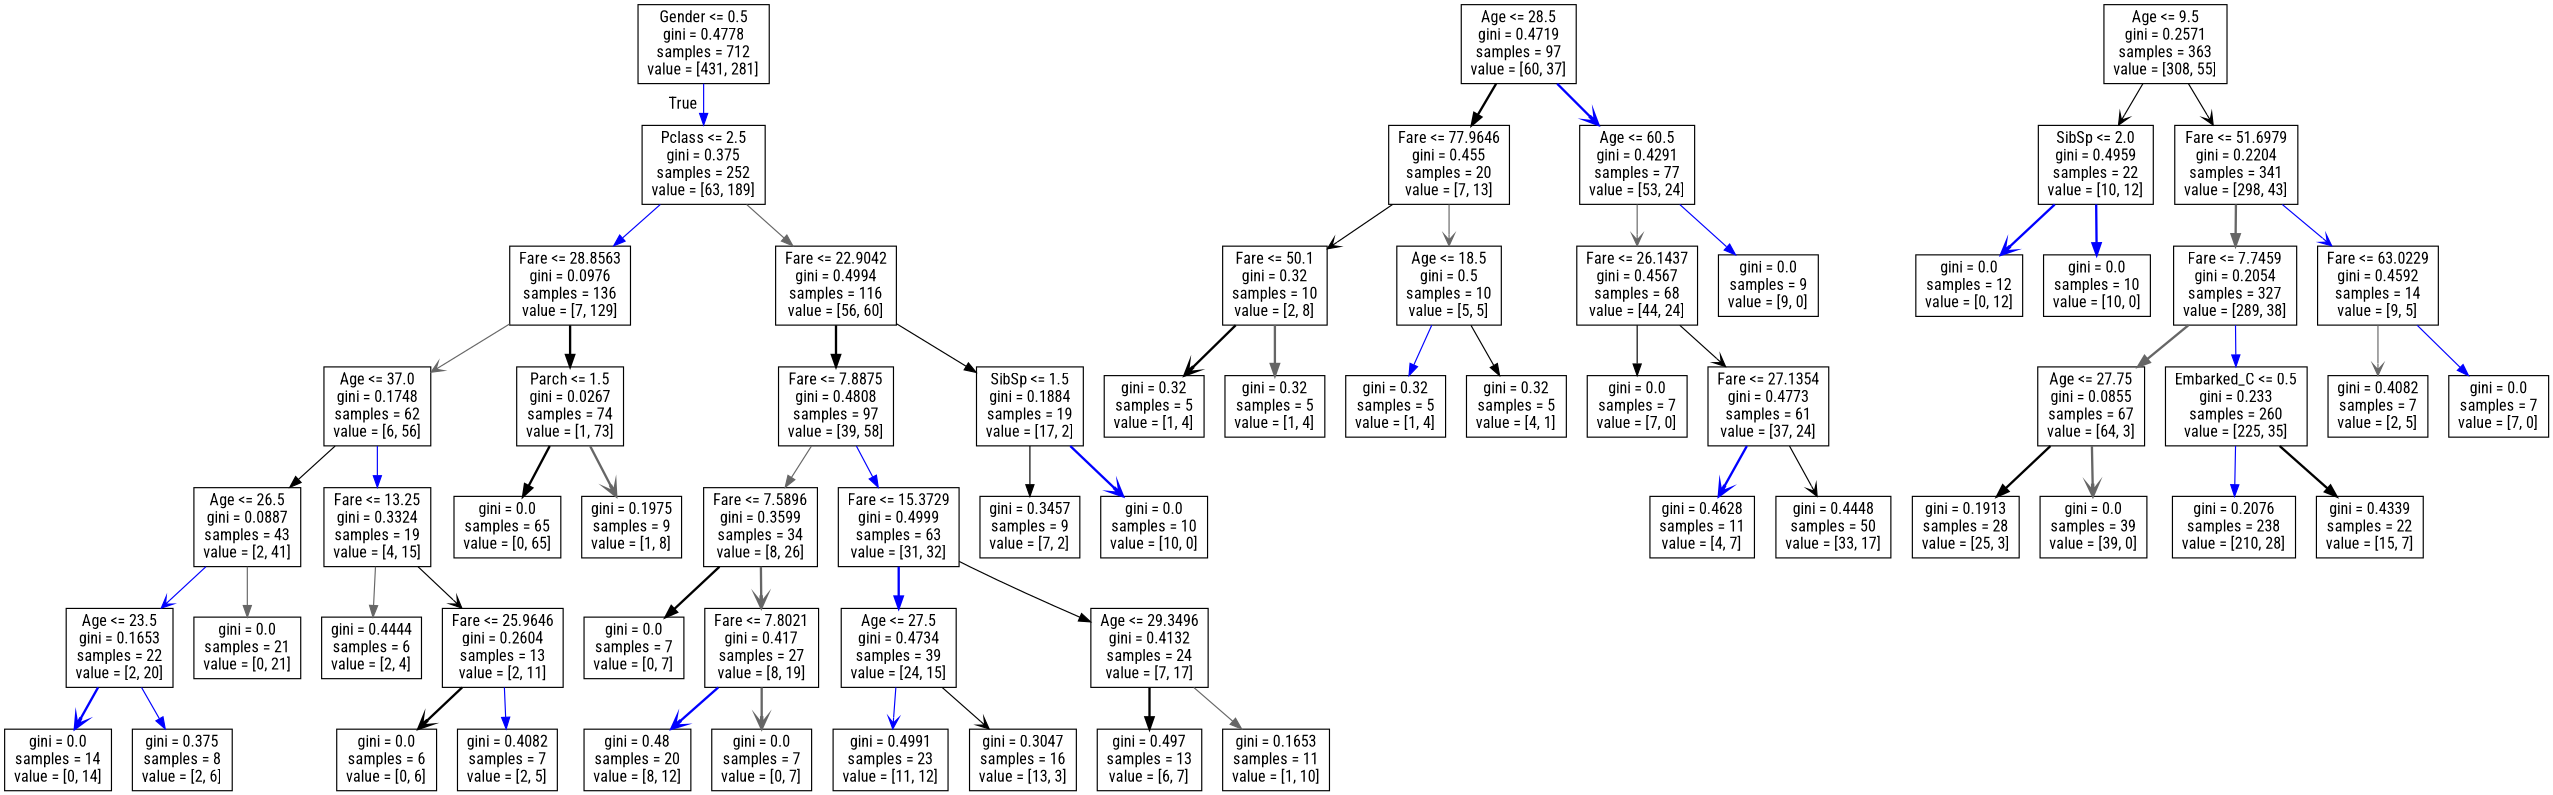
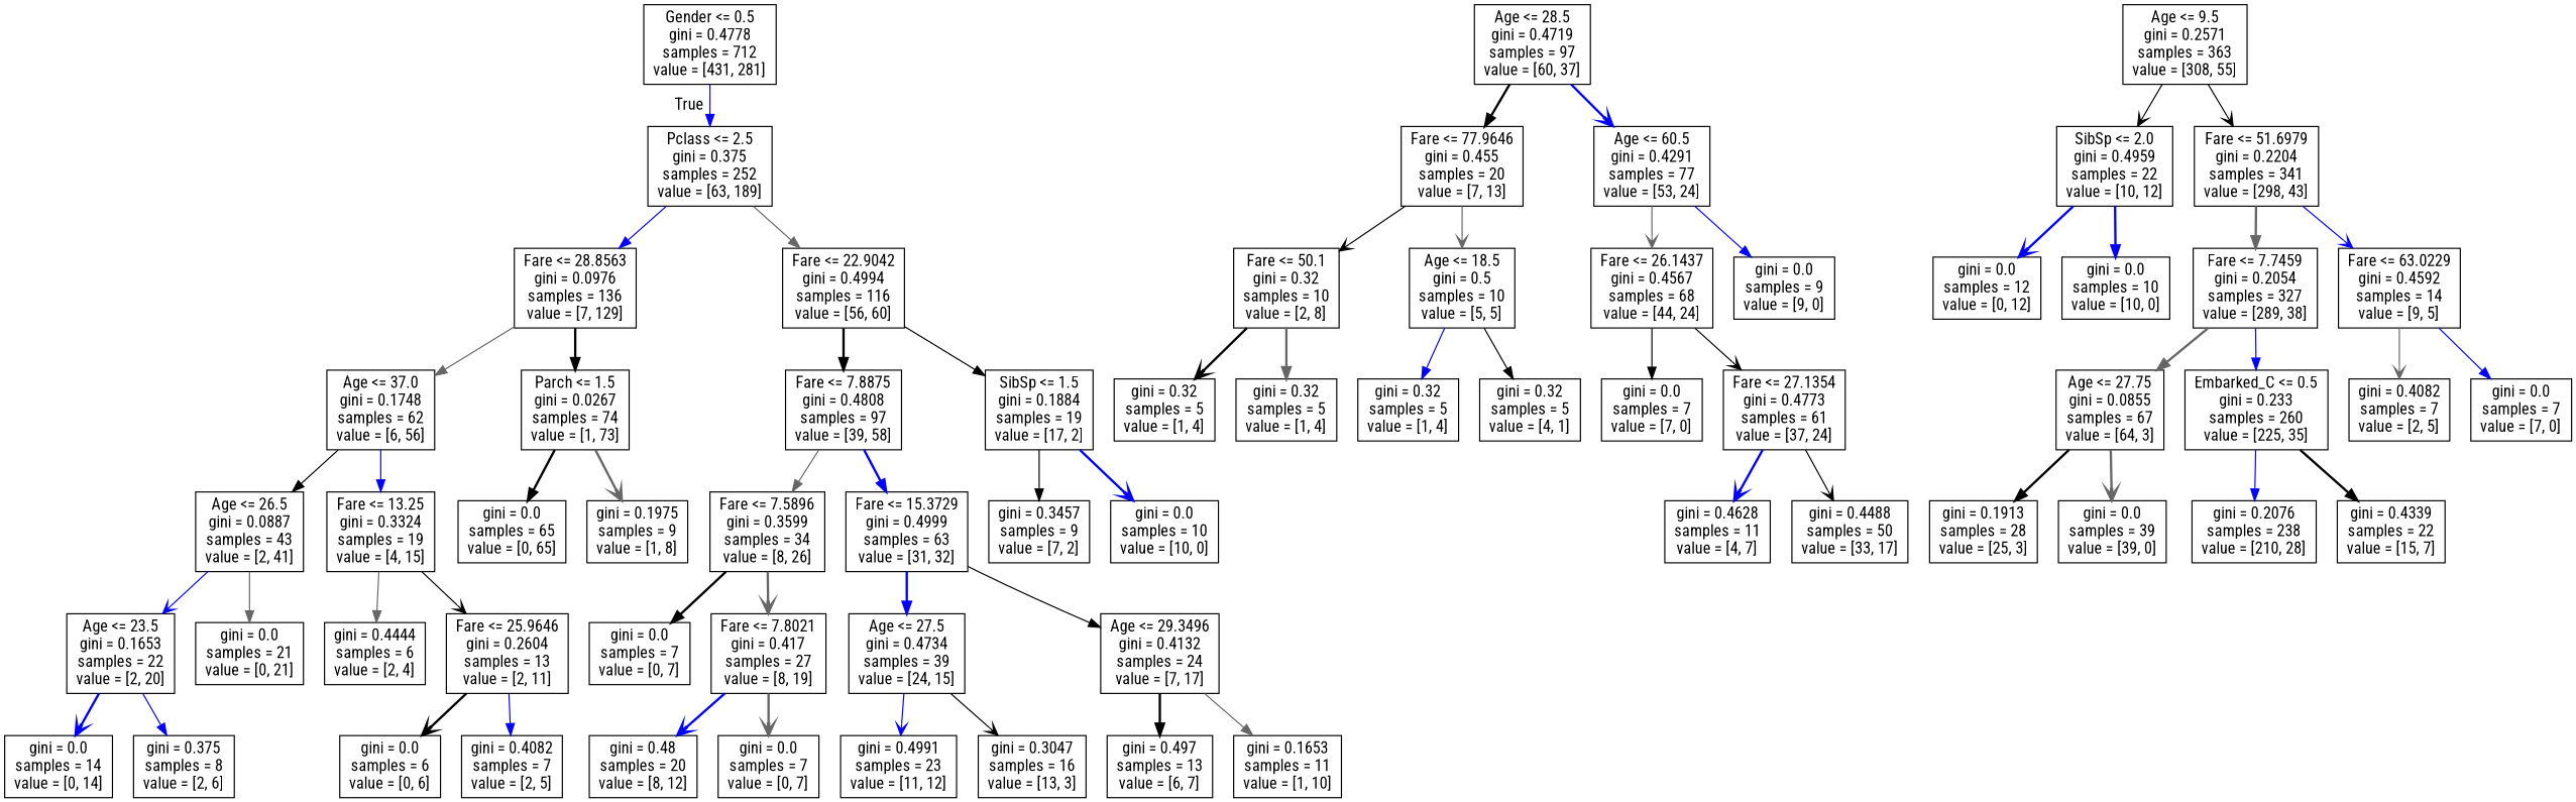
  digraph {
    fontname="Roboto Condensed"
    node [fontname="Roboto Condensed" shape=box]
    edge [arrowhead=normal color=black fontname="Roboto Condensed" style=solid]
    n1 [label="Gender <= 0.5\ngini = 0.4778\nsamples = 712\nvalue = [431, 281]"]
    n2 [label="Pclass <= 2.5\ngini = 0.375\nsamples = 252\nvalue = [63, 189]"]
    n3 [label="Fare <= 28.8563\ngini = 0.0976\nsamples = 136\nvalue = [7, 129]"]
    n4 [label="Fare <= 22.9042\ngini = 0.4994\nsamples = 116\nvalue = [56, 60]"]
    n5 [label="Age <= 37.0\ngini = 0.1748\nsamples = 62\nvalue = [6, 56]"]
    n6 [label="Parch <= 1.5\ngini = 0.0267\nsamples = 74\nvalue = [1, 73]"]
    n7 [label="Fare <= 7.8875\ngini = 0.4808\nsamples = 97\nvalue = [39, 58]"]
    n8 [label="SibSp <= 1.5\ngini = 0.1884\nsamples = 19\nvalue = [17, 2]"]
    n9 [label="Age <= 26.5\ngini = 0.0887\nsamples = 43\nvalue = [2, 41]"]
    n10 [label="Fare <= 13.25\ngini = 0.3324\nsamples = 19\nvalue = [4, 15]"]
    n11 [label="gini = 0.0\nsamples = 65\nvalue = [0, 65]"]
    n12 [label="gini = 0.1975\nsamples = 9\nvalue = [1, 8]"]
    n13 [label="Age <= 23.5\ngini = 0.1653\nsamples = 22\nvalue = [2, 20]"]
    n14 [label="gini = 0.0\nsamples = 21\nvalue = [0, 21]"]
    n15 [label="gini = 0.4444\nsamples = 6\nvalue = [2, 4]"]
    n16 [label="Fare <= 25.9646\ngini = 0.2604\nsamples = 13\nvalue = [2, 11]"]
    n17 [label="gini = 0.0\nsamples = 14\nvalue = [0, 14]"]
    n18 [label="gini = 0.375\nsamples = 8\nvalue = [2, 6]"]
    n19 [label="gini = 0.0\nsamples = 6\nvalue = [0, 6]"]
    n20 [label="gini = 0.4082\nsamples = 7\nvalue = [2, 5]"]
    n21 [label="Fare <= 7.5896\ngini = 0.3599\nsamples = 34\nvalue = [8, 26]"]
    n22 [label="Fare <= 15.3729\ngini = 0.4999\nsamples = 63\nvalue = [31, 32]"]
    n23 [label="gini = 0.3457\nsamples = 9\nvalue = [7, 2]"]
    n24 [label="gini = 0.0\nsamples = 10\nvalue = [10, 0]"]
    n25 [label="gini = 0.0\nsamples = 7\nvalue = [0, 7]"]
    n26 [label="Fare <= 7.8021\ngini = 0.417\nsamples = 27\nvalue = [8, 19]"]
    n27 [label="Age <= 27.5\ngini = 0.4734\nsamples = 39\nvalue = [24, 15]"]
    n28 [label="Age <= 29.3496\ngini = 0.4132\nsamples = 24\nvalue = [7, 17]"]
    n29 [label="gini = 0.48\nsamples = 20\nvalue = [8, 12]"]
    n30 [label="gini = 0.0\nsamples = 7\nvalue = [0, 7]"]
    n31 [label="gini = 0.4991\nsamples = 23\nvalue = [11, 12]"]
    n32 [label="gini = 0.3047\nsamples = 16\nvalue = [13, 3]"]
    n33 [label="gini = 0.497\nsamples = 13\nvalue = [6, 7]"]
    n34 [label="gini = 0.1653\nsamples = 11\nvalue = [1, 10]"]
    n35 [label="Age <= 28.5\ngini = 0.4719\nsamples = 97\nvalue = [60, 37]"]
    n36 [label="Fare <= 77.9646\ngini = 0.455\nsamples = 20\nvalue = [7, 13]"]
    n37 [label="Age <= 60.5\ngini = 0.4291\nsamples = 77\nvalue = [53, 24]"]
    n38 [label="Age <= 9.5\ngini = 0.2571\nsamples = 363\nvalue = [308, 55]"]
    n39 [label="SibSp <= 2.0\ngini = 0.4959\nsamples = 22\nvalue = [10, 12]"]
    n40 [label="Fare <= 51.6979\ngini = 0.2204\nsamples = 341\nvalue = [298, 43]"]
    n41 [label="Fare <= 50.1\ngini = 0.32\nsamples = 10\nvalue = [2, 8]"]
    n42 [label="Age <= 18.5\ngini = 0.5\nsamples = 10\nvalue = [5, 5]"]
    n43 [label="Fare <= 26.1437\ngini = 0.4567\nsamples = 68\nvalue = [44, 24]"]
    n44 [label="gini = 0.0\nsamples = 9\nvalue = [9, 0]"]
    n45 [label="gini = 0.32\nsamples = 5\nvalue = [1, 4]"]
    n46 [label="gini = 0.32\nsamples = 5\nvalue = [1, 4]"]
    n47 [label="gini = 0.32\nsamples = 5\nvalue = [1, 4]"]
    n48 [label="gini = 0.32\nsamples = 5\nvalue = [4, 1]"]
    n49 [label="gini = 0.0\nsamples = 7\nvalue = [7, 0]"]
    n50 [label="Fare <= 27.1354\ngini = 0.4773\nsamples = 61\nvalue = [37, 24]"]
    n51 [label="gini = 0.4628\nsamples = 11\nvalue = [4, 7]"]
-   n52 [label="gini = 0.4448\nsamples = 50\nvalue = [33, 17]"]
+   n52 [label="gini = 0.4488\nsamples = 50\nvalue = [33, 17]"]
    n53 [label="gini = 0.0\nsamples = 12\nvalue = [0, 12]"]
    n54 [label="gini = 0.0\nsamples = 10\nvalue = [10, 0]"]
    n55 [label="Fare <= 7.7459\ngini = 0.2054\nsamples = 327\nvalue = [289, 38]"]
    n56 [label="Fare <= 63.0229\ngini = 0.4592\nsamples = 14\nvalue = [9, 5]"]
    n57 [label="Age <= 27.75\ngini = 0.0855\nsamples = 67\nvalue = [64, 3]"]
    n58 [label="Embarked_C <= 0.5\ngini = 0.233\nsamples = 260\nvalue = [225, 35]"]
    n59 [label="gini = 0.4082\nsamples = 7\nvalue = [2, 5]"]
    n60 [label="gini = 0.0\nsamples = 7\nvalue = [7, 0]"]
    n61 [label="gini = 0.1913\nsamples = 28\nvalue = [25, 3]"]
    n62 [label="gini = 0.0\nsamples = 39\nvalue = [39, 0]"]
    n63 [label="gini = 0.2076\nsamples = 238\nvalue = [210, 28]"]
    n64 [label="gini = 0.4339\nsamples = 22\nvalue = [15, 7]"]
    n1 -> n2 [color=blue headlabel=True labelangle=45 labeldistance=2.5]
    n2 -> n3 [color=blue]
    n2 -> n4 [color=gray40]
-   n3 -> n5 [arrowhead=vee color=gray40]
+   n3 -> n5 [color=gray40]
    n3 -> n6 [style=bold]
    n4 -> n7 [style=bold]
    n4 -> n8
    n5 -> n9
    n5 -> n10 [color=blue]
    n6 -> n11 [style=bold]
    n6 -> n12 [arrowhead=vee color=gray40 style=bold]
    n7 -> n21 [color=gray40]
-   n7 -> n22 [color=blue]
+   n7 -> n22 [color=blue style=bold]
    n8 -> n23
    n8 -> n24 [arrowhead=vee color=blue style=bold]
    n9 -> n13 [arrowhead=vee color=blue]
    n9 -> n14 [color=gray40]
    n10 -> n15 [color=gray40]
    n10 -> n16 [arrowhead=vee]
    n13 -> n17 [arrowhead=vee color=blue style=bold]
    n13 -> n18 [color=blue]
    n16 -> n19 [arrowhead=vee style=bold]
    n16 -> n20 [color=blue]
    n21 -> n25 [style=bold]
    n21 -> n26 [arrowhead=vee color=gray40 style=bold]
    n22 -> n27 [color=blue style=bold]
    n22 -> n28
    n26 -> n29 [arrowhead=vee color=blue style=bold]
    n26 -> n30 [arrowhead=vee color=gray40 style=bold]
    n27 -> n31 [arrowhead=vee color=blue]
    n27 -> n32 [arrowhead=vee]
    n28 -> n33 [style=bold]
    n28 -> n34 [color=gray40]
    n35 -> n36 [style=bold]
    n35 -> n37 [arrowhead=vee color=blue style=bold]
    n36 -> n41 [arrowhead=vee]
    n36 -> n42 [arrowhead=vee color=gray40]
    n37 -> n43 [arrowhead=vee color=gray40]
    n37 -> n44 [color=blue]
    n38 -> n39 [arrowhead=vee]
    n38 -> n40 [arrowhead=vee]
    n39 -> n53 [arrowhead=vee color=blue style=bold]
    n39 -> n54 [color=blue style=bold]
    n40 -> n55 [color=gray40 style=bold]
    n40 -> n56 [arrowhead=vee color=blue]
    n41 -> n45 [arrowhead=vee style=bold]
    n41 -> n46 [color=gray40 style=bold]
    n42 -> n47 [color=blue]
    n42 -> n48
    n43 -> n49
    n43 -> n50 [arrowhead=vee]
    n50 -> n51 [arrowhead=vee color=blue style=bold]
    n50 -> n52 [arrowhead=vee]
    n55 -> n57 [color=gray40 style=bold]
    n55 -> n58 [color=blue]
    n56 -> n59 [arrowhead=vee color=gray40]
    n56 -> n60 [color=blue]
    n57 -> n61 [style=bold]
    n57 -> n62 [arrowhead=vee color=gray40 style=bold]
    n58 -> n63 [color=blue]
    n58 -> n64 [style=bold]
  }
